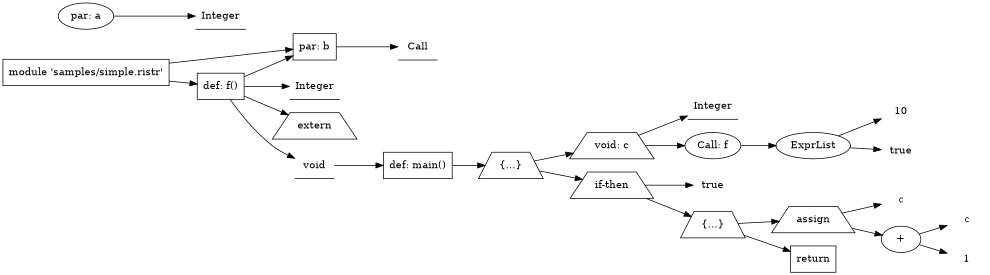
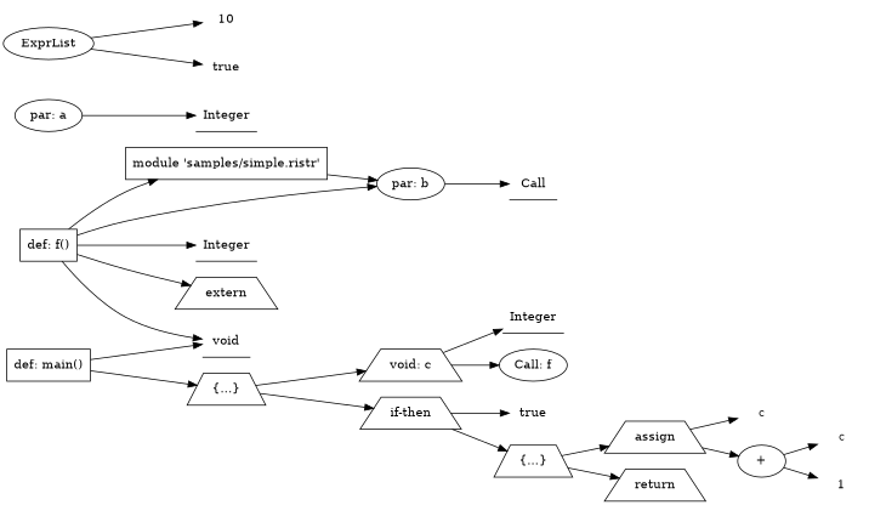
  digraph {
    rankdir=LR
    node [shape=trapezium]
    n1 [label="module 'samples/simple.ristr'" shape=rect]
    n2 [label="def: f()" shape=rect]
-   n3 [label="par: b" shape=box]
+   n3 [label="par: b" shape=""]
    n4 [label=Integer shape=underline]
    n5 [label=extern]
    n6 [label=void shape=underline]
    n7 [label="def: main()" shape=rect]
    n8 [label="{...}"]
    n9 [label="par: a" shape=""]
    n10 [label=Integer shape=underline]
    n11 [label=Call shape=underline]
    n12 [label="void: c"]
    n13 [label="if-then"]
    n14 [label=Integer shape=underline]
    n15 [label="Call: f" shape=""]
    n16 [label=true shape=plaintext]
    n17 [label="{...}"]
    n18 [label=ExprList shape=""]
    n19 [label=10 shape=plaintext]
    n20 [label=true shape=plaintext]
    n21 [label=assign]
-   n22 [label=return shape=box]
+   n22 [label=return]
    n23 [fontname=Courier label=c shape=plaintext]
    n24 [label="+" shape=""]
    n25 [fontname=Courier label=c shape=plaintext]
    n26 [label=1 shape=plaintext]
-   n1 -> n2
+   n2 -> n1
    n1 -> n3
    n2 -> n3
    n2 -> n4
    n2 -> n5
    n2 -> n6
    n3 -> n11
-   n6 -> n7
+   n7 -> n6
    n7 -> n8
    n8 -> n12
    n8 -> n13
    n9 -> n10
    n12 -> n14
    n12 -> n15
    n13 -> n16
    n13 -> n17
-   n15 -> n18
    n17 -> n21
    n17 -> n22
    n18 -> n19
    n18 -> n20
    n21 -> n23
    n21 -> n24
    n24 -> n25
    n24 -> n26
  }
